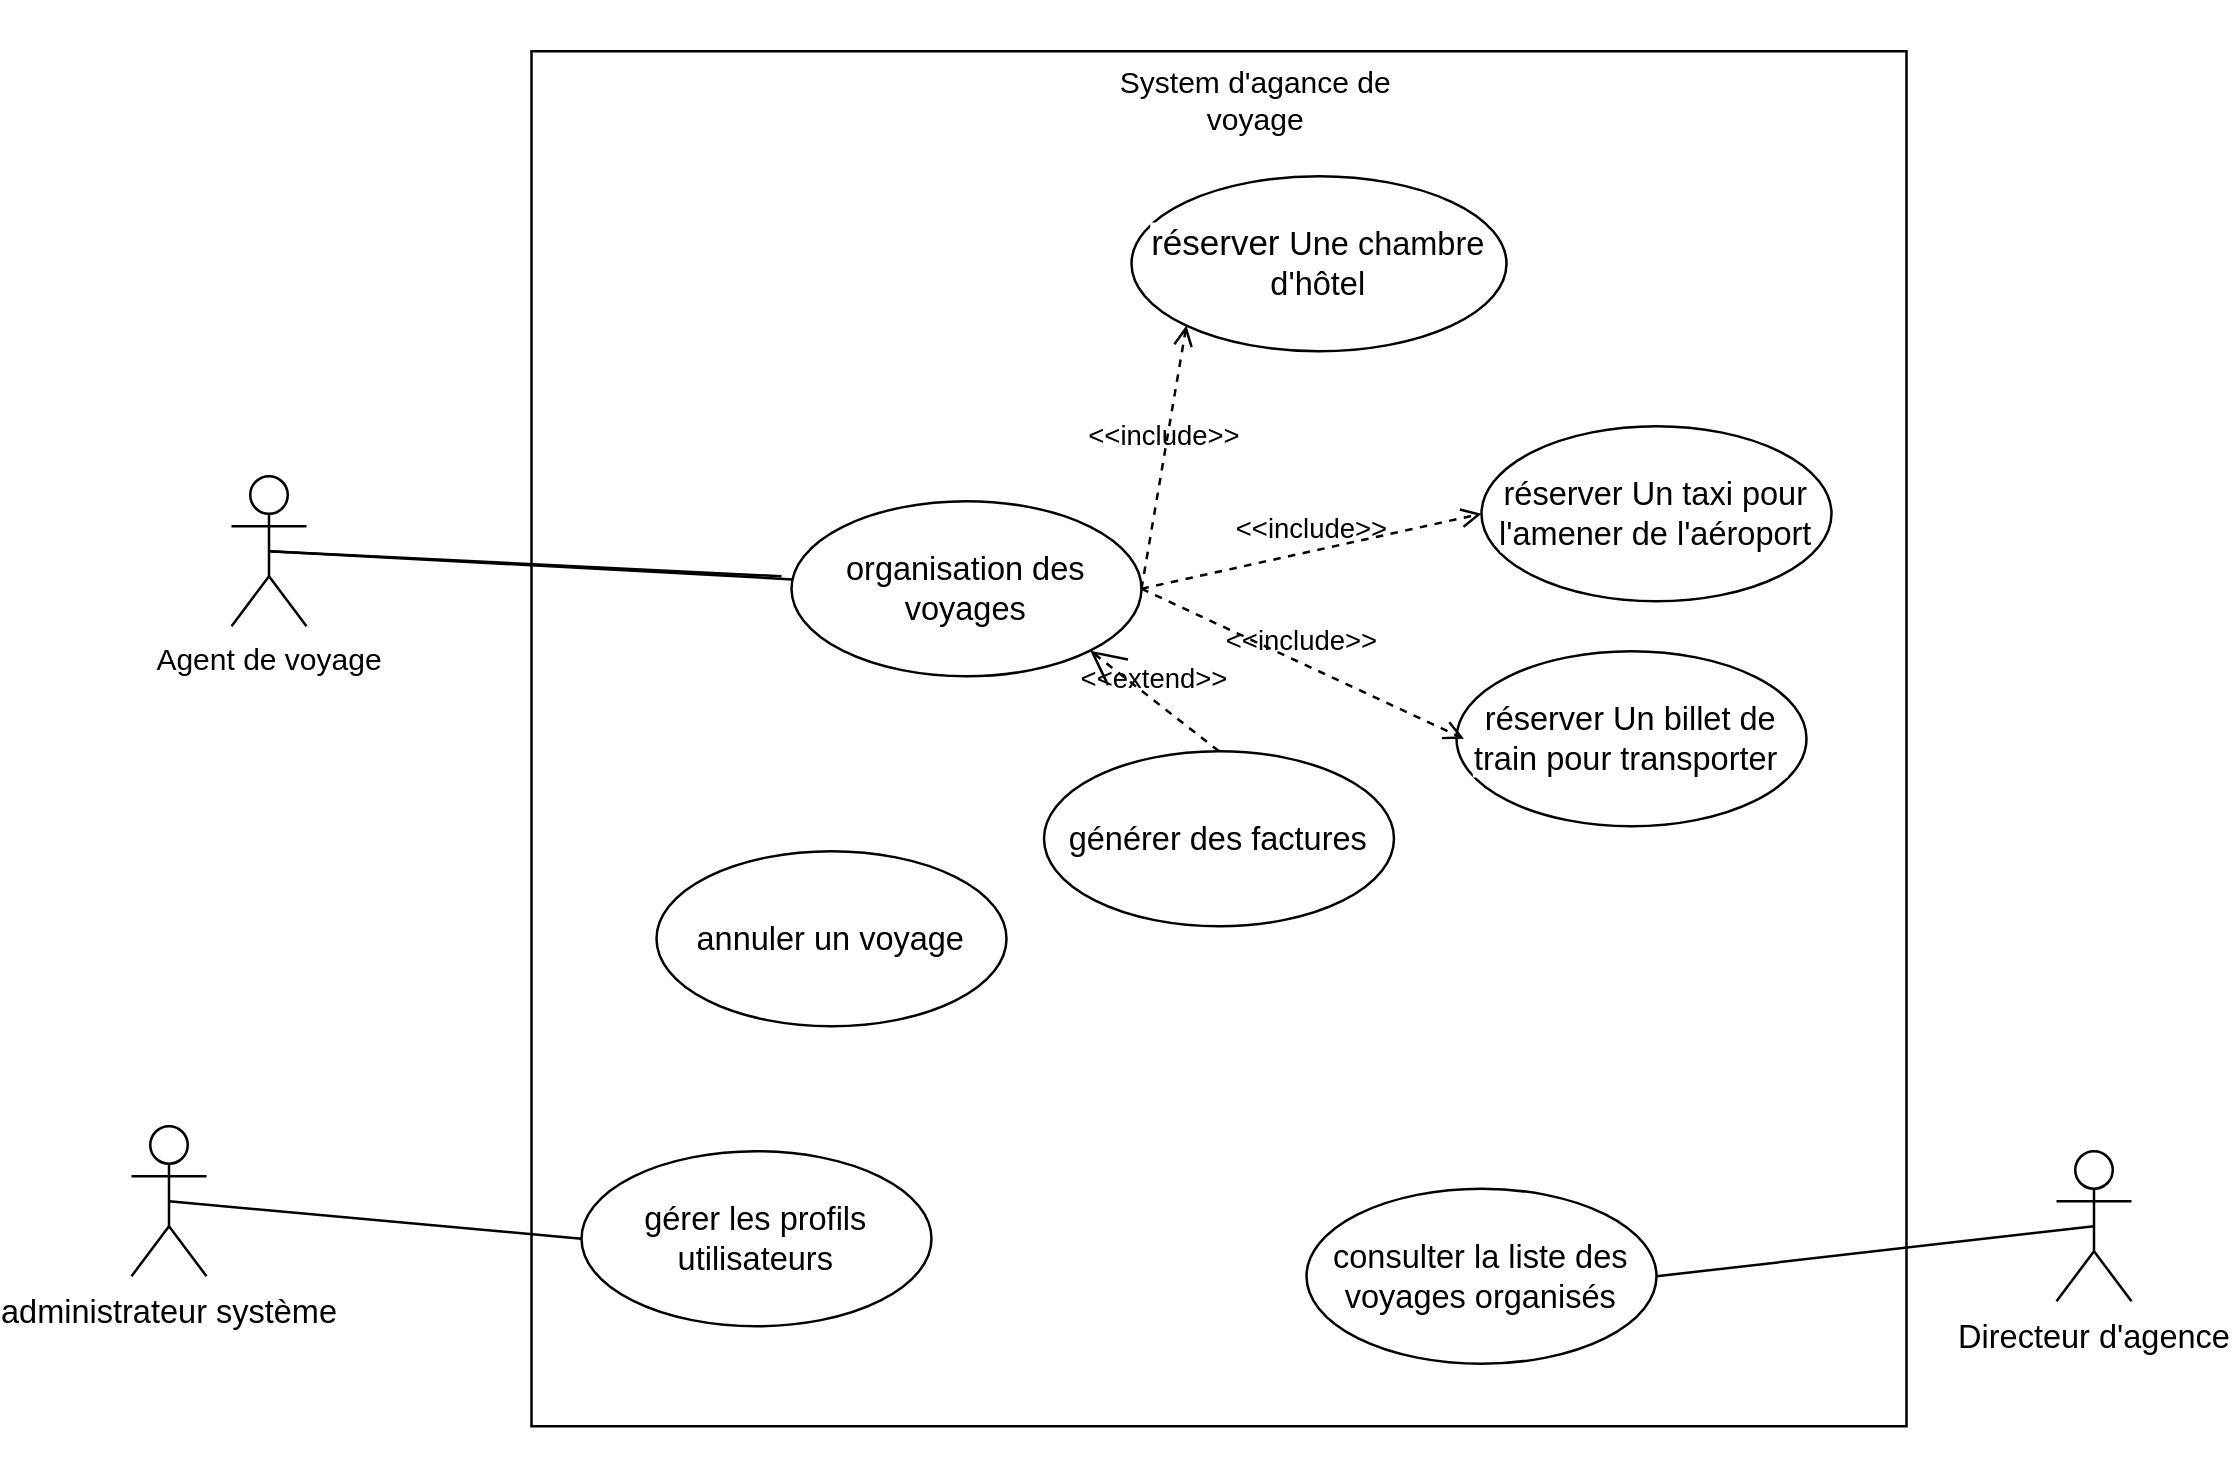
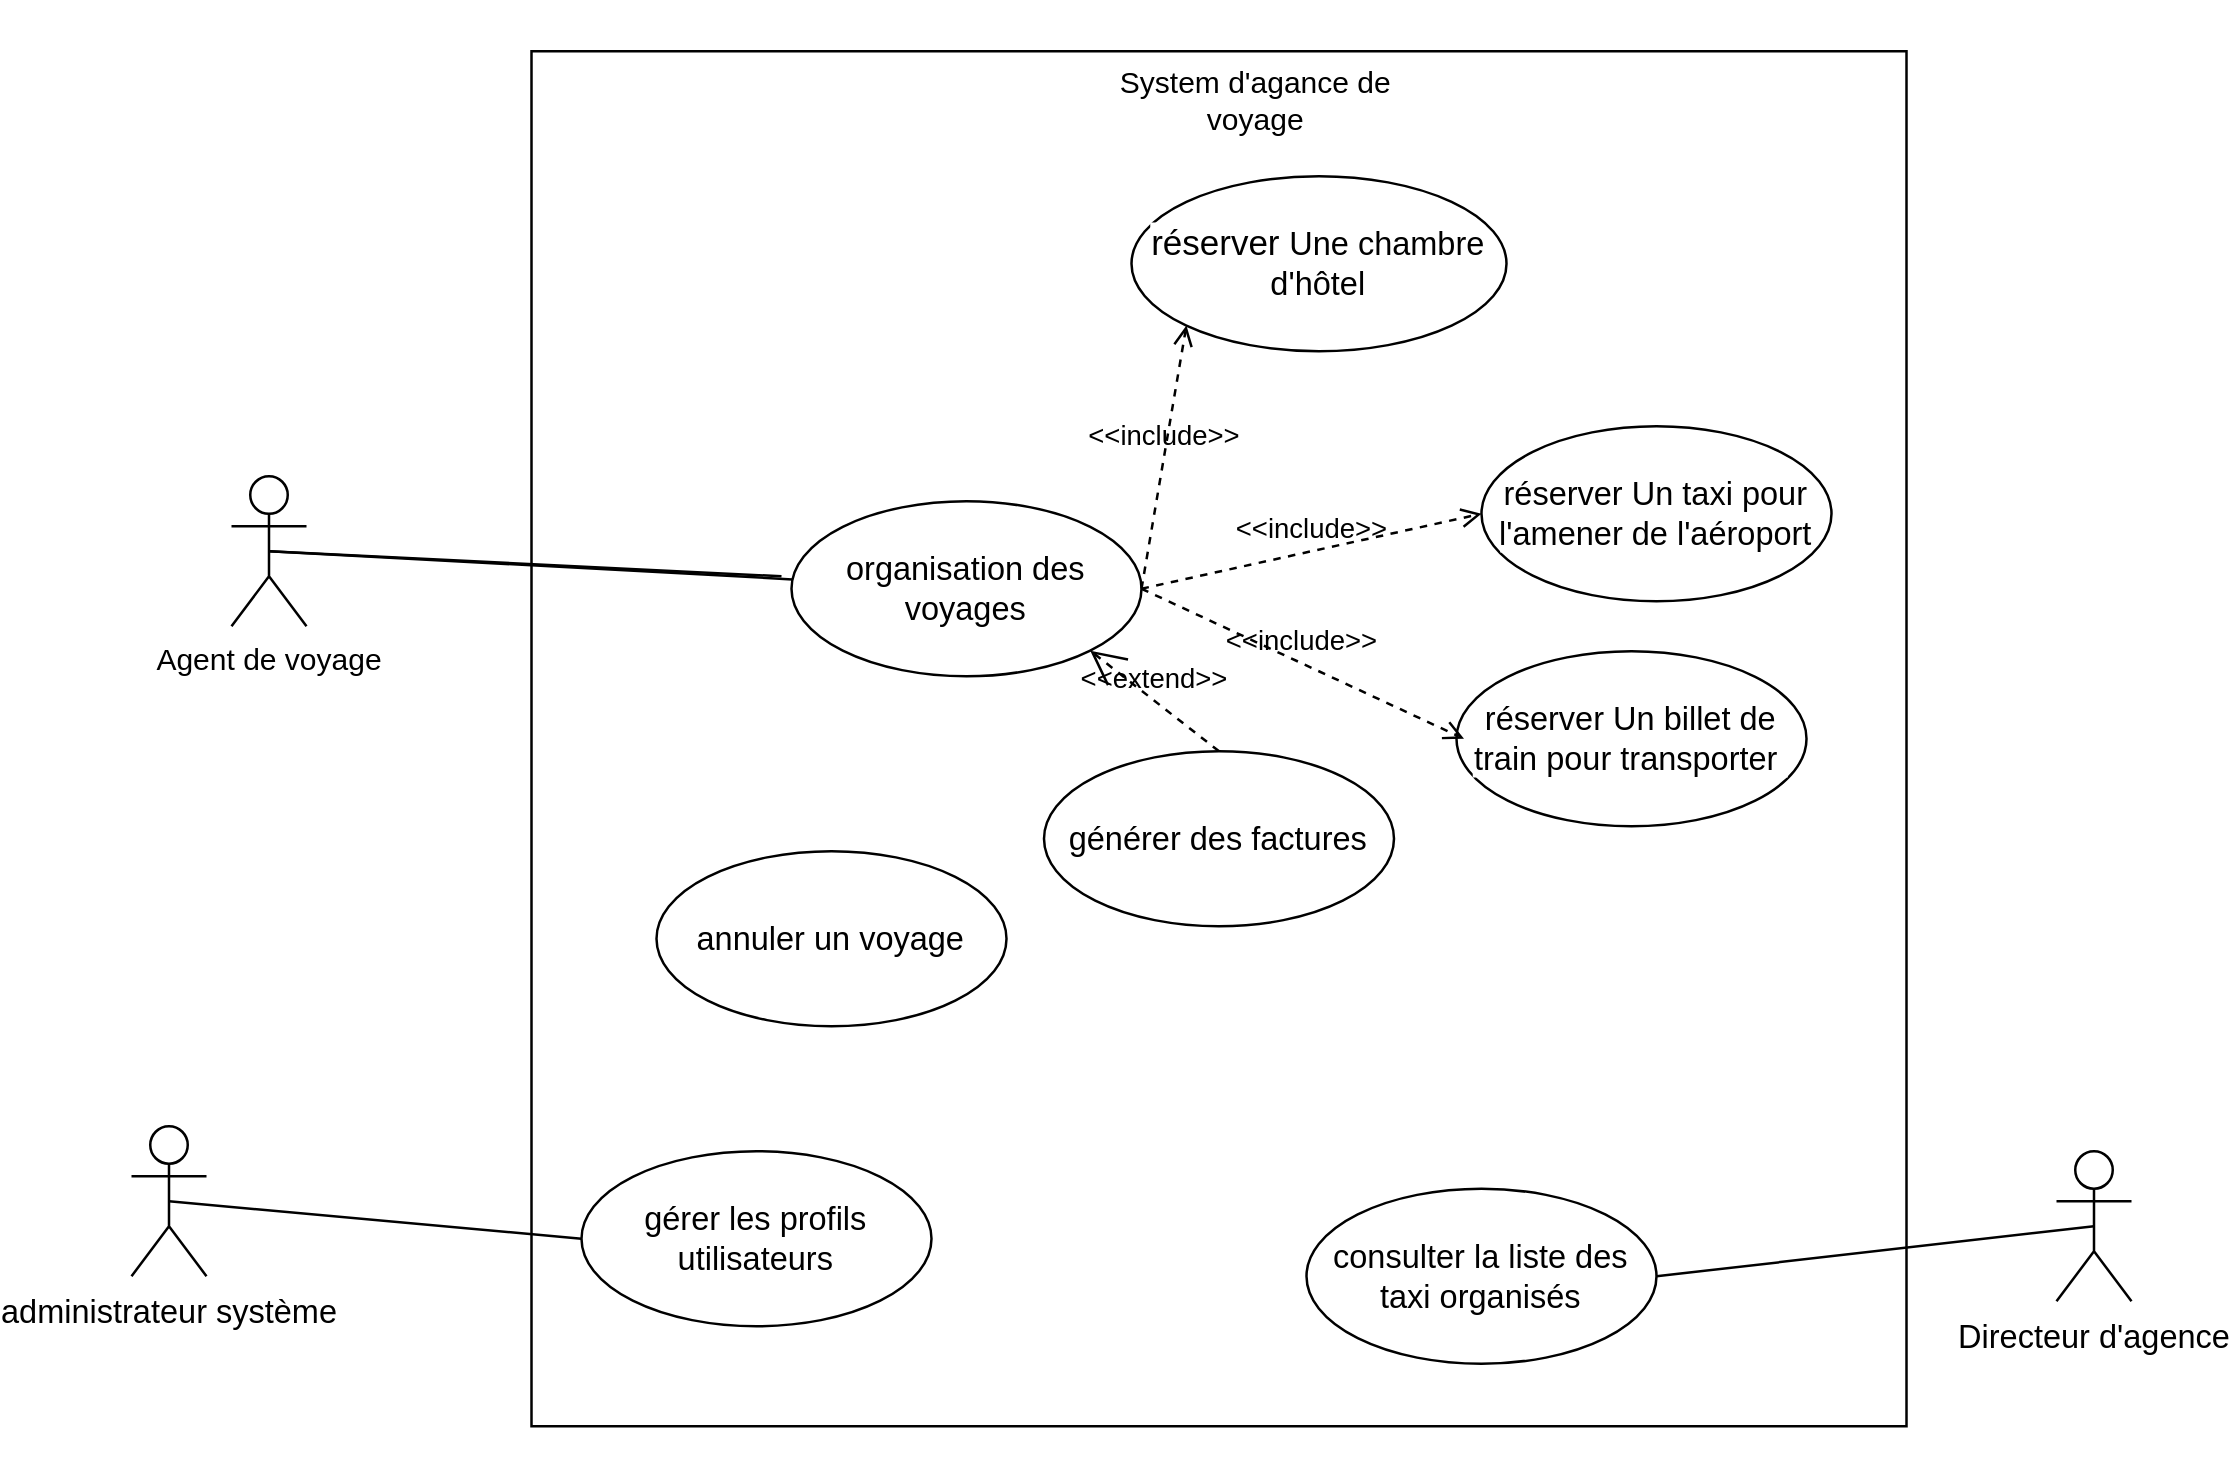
  <mxCell id="0" />
  <mxCell id="1" parent="0" />
  <mxCell id="2" value="" style="whiteSpace=wrap;html=1;aspect=fixed;" vertex="1" parent="1"><mxGeometry x="180" y="20" width="550" height="550" as="geometry" /></mxCell>
  <mxCell id="3" value="Agent de voyage" style="shape=umlActor;html=1;verticalLabelPosition=bottom;verticalAlign=top;align=center;" vertex="1" parent="1"><mxGeometry x="60" y="190" width="30" height="60" as="geometry" /></mxCell>
  <mxCell id="4" value="&lt;span style=&quot;font-family: &amp;#34;nunito sans&amp;#34; , sans-serif ; font-size: 14px ; background-color: rgb(255 , 255 , 255)&quot;&gt;réserver&amp;nbsp;&lt;/span&gt;&lt;span style=&quot;font-family: &amp;#34;nunito sans&amp;#34; , sans-serif ; font-size: 13px ; background-color: rgb(255 , 255 , 255)&quot;&gt;Une chambre d'hôtel&lt;/span&gt;" style="ellipse;whiteSpace=wrap;html=1;" vertex="1" parent="1"><mxGeometry x="420" y="70" width="150" height="70" as="geometry" /></mxCell>
  <mxCell id="5" value="&lt;span style=&quot;font-family: &amp;#34;nunito sans&amp;#34; , sans-serif ; font-size: 13px ; background-color: rgb(255 , 255 , 255)&quot;&gt;réserver&amp;nbsp;&lt;/span&gt;&lt;span style=&quot;font-family: &amp;#34;nunito sans&amp;#34; , sans-serif ; font-size: 13px ; background-color: rgb(255 , 255 , 255)&quot;&gt;Un taxi pour l'amener de l'aéroport&lt;/span&gt;" style="ellipse;whiteSpace=wrap;html=1;" vertex="1" parent="1"><mxGeometry x="560" y="170" width="140" height="70" as="geometry" /></mxCell>
  <mxCell id="6" value="&lt;span style=&quot;font-family: &amp;#34;nunito sans&amp;#34; , sans-serif ; font-size: 13px ; background-color: rgb(255 , 255 , 255)&quot;&gt;réserver&amp;nbsp;&lt;/span&gt;&lt;span style=&quot;font-family: &amp;#34;nunito sans&amp;#34; , sans-serif ; font-size: 13px ; background-color: rgb(255 , 255 , 255)&quot;&gt;Un billet de train pour transporter&amp;nbsp;&lt;/span&gt;" style="ellipse;whiteSpace=wrap;html=1;" vertex="1" parent="1"><mxGeometry x="550" y="260" width="140" height="70" as="geometry" /></mxCell>
  <mxCell id="7" value="&lt;span style=&quot;font-family: &amp;#34;nunito sans&amp;#34; , sans-serif ; background-color: rgb(255 , 255 , 255) ; font-size: 13px&quot;&gt;organisation des voyages&lt;/span&gt;" style="ellipse;whiteSpace=wrap;html=1;" vertex="1" parent="1"><mxGeometry x="284" y="200" width="140" height="70" as="geometry" /></mxCell>
  <mxCell id="8" value="" style="edgeStyle=none;html=1;endArrow=none;verticalAlign=bottom;exitX=0.5;exitY=0.5;exitDx=0;exitDy=0;exitPerimeter=0;" edge="1" parent="1" source="3"><mxGeometry width="160" relative="1" as="geometry"><mxPoint x="280" y="240" as="sourcePoint" /><mxPoint x="280" y="230" as="targetPoint" /></mxGeometry></mxCell>
  <mxCell id="9" value="&amp;lt;&amp;lt;include&amp;gt;&amp;gt;" style="edgeStyle=none;html=1;endArrow=open;verticalAlign=bottom;dashed=1;labelBackgroundColor=none;entryX=0;entryY=1;entryDx=0;entryDy=0;exitX=1;exitY=0.5;exitDx=0;exitDy=0;" edge="1" parent="1" source="7" target="4"><mxGeometry width="160" relative="1" as="geometry"><mxPoint x="280" y="240" as="sourcePoint" /><mxPoint x="440" y="240" as="targetPoint" /></mxGeometry></mxCell>
  <mxCell id="10" value="&amp;lt;&amp;lt;include&amp;gt;&amp;gt;" style="edgeStyle=none;html=1;endArrow=open;verticalAlign=bottom;dashed=1;labelBackgroundColor=none;entryX=0;entryY=0.5;entryDx=0;entryDy=0;exitX=1;exitY=0.5;exitDx=0;exitDy=0;" edge="1" parent="1" source="7" target="5"><mxGeometry width="160" relative="1" as="geometry"><mxPoint x="280" y="240" as="sourcePoint" /><mxPoint x="440" y="240" as="targetPoint" /></mxGeometry></mxCell>
  <mxCell id="11" value="&amp;lt;&amp;lt;include&amp;gt;&amp;gt;" style="edgeStyle=none;html=1;endArrow=open;verticalAlign=bottom;dashed=1;labelBackgroundColor=none;exitX=1;exitY=0.5;exitDx=0;exitDy=0;" edge="1" parent="1" source="7"><mxGeometry width="160" relative="1" as="geometry"><mxPoint x="280" y="240" as="sourcePoint" /><mxPoint x="553" y="295" as="targetPoint" /></mxGeometry></mxCell>
  <mxCell id="12" value="System d'agance de voyage" style="text;html=1;strokeColor=none;fillColor=none;align=center;verticalAlign=middle;whiteSpace=wrap;rounded=0;" vertex="1" parent="1"><mxGeometry x="405" y="30" width="130" height="20" as="geometry" /></mxCell>
  <mxCell id="13" value="&lt;span style=&quot;font-family: &amp;#34;nunito sans&amp;#34; , sans-serif ; font-size: 13px ; text-align: left ; background-color: rgb(255 , 255 , 255)&quot;&gt;administrateur système&lt;/span&gt;" style="shape=umlActor;html=1;verticalLabelPosition=bottom;verticalAlign=top;align=center;" vertex="1" parent="1"><mxGeometry x="20" y="450" width="30" height="60" as="geometry" /></mxCell>
  <mxCell id="14" value="&lt;span style=&quot;font-family: &amp;#34;nunito sans&amp;#34; , sans-serif ; font-size: 13px ; text-align: left ; background-color: rgb(255 , 255 , 255)&quot;&gt;Directeur d'agence&lt;/span&gt;" style="shape=umlActor;html=1;verticalLabelPosition=bottom;verticalAlign=top;align=center;" vertex="1" parent="1"><mxGeometry x="790" y="460" width="30" height="60" as="geometry" /></mxCell>
  <mxCell id="15" value="&lt;span style=&quot;font-family: &amp;#34;nunito sans&amp;#34; , sans-serif ; font-size: 13px ; text-align: left ; background-color: rgb(255 , 255 , 255)&quot;&gt;annuler un voyage&lt;/span&gt;" style="ellipse;whiteSpace=wrap;html=1;" vertex="1" parent="1"><mxGeometry x="230" y="340" width="140" height="70" as="geometry" /></mxCell>
  <mxCell id="16" value="&lt;span style=&quot;font-family: &amp;#34;nunito sans&amp;#34; , sans-serif ; text-align: left ; background-color: rgb(255 , 255 , 255) ; font-size: 13px&quot;&gt;générer des factures&lt;/span&gt;" style="ellipse;whiteSpace=wrap;html=1;" vertex="1" parent="1"><mxGeometry x="385" y="300" width="140" height="70" as="geometry" /></mxCell>
  <mxCell id="17" value="" style="edgeStyle=none;html=1;endArrow=none;verticalAlign=bottom;exitX=0.5;exitY=0.5;exitDx=0;exitDy=0;exitPerimeter=0;" edge="1" parent="1" source="3" target="7"><mxGeometry width="160" relative="1" as="geometry"><mxPoint x="300" y="370" as="sourcePoint" /><mxPoint x="460" y="370" as="targetPoint" /></mxGeometry></mxCell>
  <mxCell id="18" value="&amp;lt;&amp;lt;extend&amp;gt;&amp;gt;" style="edgeStyle=none;html=1;startArrow=open;endArrow=none;startSize=12;verticalAlign=bottom;dashed=1;labelBackgroundColor=none;entryX=0.5;entryY=0;entryDx=0;entryDy=0;exitX=1;exitY=1;exitDx=0;exitDy=0;" edge="1" parent="1" source="7" target="16"><mxGeometry width="160" relative="1" as="geometry"><mxPoint x="300" y="370" as="sourcePoint" /><mxPoint x="460" y="370" as="targetPoint" /></mxGeometry></mxCell>
  <mxCell id="19" value="" style="edgeStyle=none;html=1;endArrow=none;verticalAlign=bottom;exitX=0.5;exitY=0.5;exitDx=0;exitDy=0;exitPerimeter=0;entryX=0;entryY=0.5;entryDx=0;entryDy=0;" edge="1" parent="1" source="13" target="21"><mxGeometry width="160" relative="1" as="geometry"><mxPoint x="40" y="490" as="sourcePoint" /><mxPoint x="200" y="490" as="targetPoint" /></mxGeometry></mxCell>
  <mxCell id="20" value="" style="edgeStyle=none;html=1;endArrow=none;verticalAlign=bottom;entryX=0.5;entryY=0.5;entryDx=0;entryDy=0;entryPerimeter=0;exitX=1;exitY=0.5;exitDx=0;exitDy=0;" edge="1" parent="1" source="22" target="14"><mxGeometry width="160" relative="1" as="geometry"><mxPoint x="640" y="500" as="sourcePoint" /><mxPoint x="800" y="500" as="targetPoint" /></mxGeometry></mxCell>
  <mxCell id="21" value="&lt;span style=&quot;font-family: &amp;#34;nunito sans&amp;#34; , sans-serif ; font-size: 13px ; text-align: left ; background-color: rgb(255 , 255 , 255)&quot;&gt;gérer les profils utilisateurs&lt;/span&gt;" style="ellipse;whiteSpace=wrap;html=1;" vertex="1" parent="1"><mxGeometry x="200" y="460" width="140" height="70" as="geometry" /></mxCell>
- <mxCell id="22" value="&lt;span style=&quot;font-family: &amp;#34;nunito sans&amp;#34; , sans-serif ; font-size: 13px ; text-align: left ; background-color: rgb(255 , 255 , 255)&quot;&gt;consulter la liste des voyages organisés&lt;/span&gt;" style="ellipse;whiteSpace=wrap;html=1;" vertex="1" parent="1"><mxGeometry x="490" y="475" width="140" height="70" as="geometry" /></mxCell>
+ <mxCell id="22" value="&lt;span style=&quot;font-family: &amp;#34;nunito sans&amp;#34; , sans-serif ; font-size: 13px ; text-align: left ; background-color: rgb(255 , 255 , 255)&quot;&gt;consulter la liste des taxi organisés&lt;/span&gt;" style="ellipse;whiteSpace=wrap;html=1;" vertex="1" parent="1"><mxGeometry x="490" y="475" width="140" height="70" as="geometry" /></mxCell>
